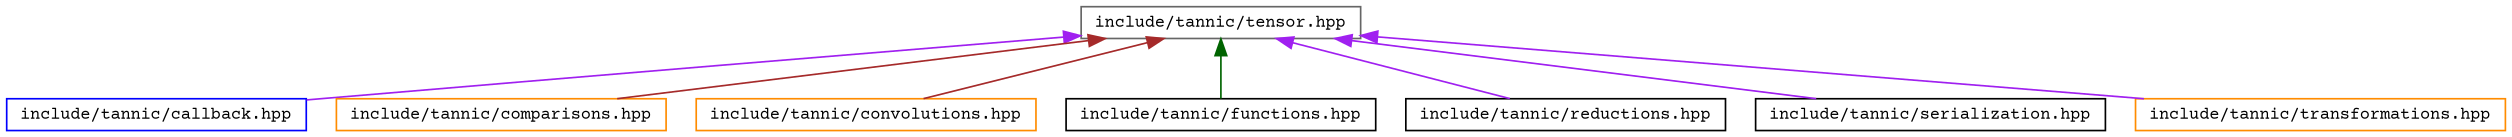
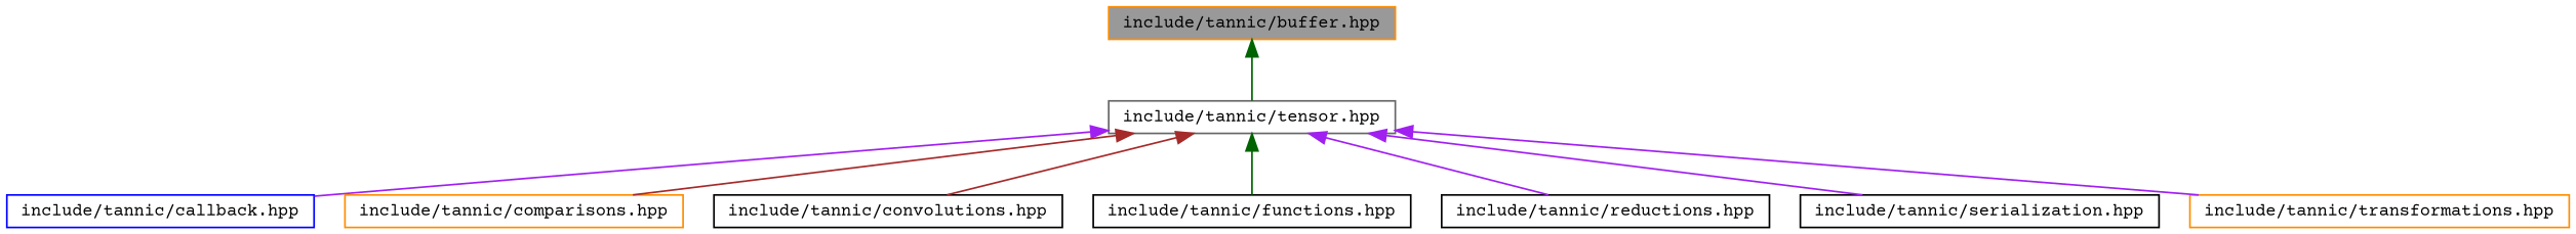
  digraph {
    fontname="Courier Prime"
    node [color=black fillcolor=white fontname="Courier Prime" fontsize=10 shape=box style=filled]
    edge [color=purple dir=back fontname="Courier Prime" fontsize=10 labelfontname=Helvetica labelfontsize=10 style=solid]
+   n1 [color=darkorange fillcolor=grey60 fontcolor=black height=0.2 label="include/tannic/buffer.hpp" width=0.4]
    n2 [color=gray40 height=0.2 label="include/tannic/tensor.hpp" width=0.4]
    n3 [color=blue height=0.2 label="include/tannic/callback.hpp" width=0.4]
    n4 [color=darkorange height=0.2 label="include/tannic/comparisons.hpp" width=0.4]
-   n5 [color=darkorange height=0.2 label="include/tannic/convolutions.hpp" width=0.4]
+   n5 [height=0.2 label="include/tannic/convolutions.hpp" width=0.4]
    n6 [height=0.2 label="include/tannic/functions.hpp" width=0.4]
    n7 [height=0.2 label="include/tannic/reductions.hpp" width=0.4]
    n8 [height=0.2 label="include/tannic/serialization.hpp" width=0.4]
    n9 [color=darkorange height=0.2 label="include/tannic/transformations.hpp" width=0.4]
+   n1 -> n2 [color=darkgreen]
    n2 -> n3
    n2 -> n4 [color=brown]
    n2 -> n5 [color=brown]
    n2 -> n6 [color=darkgreen]
    n2 -> n7
    n2 -> n8
    n2 -> n9
  }
